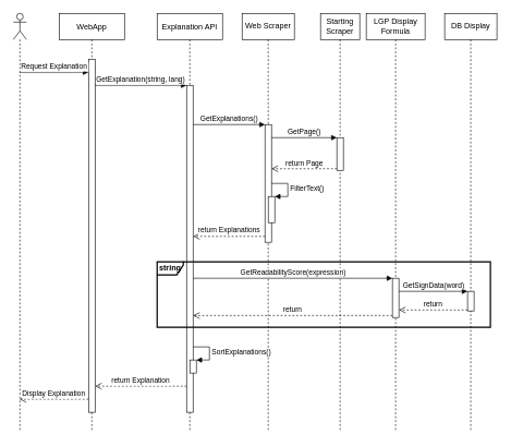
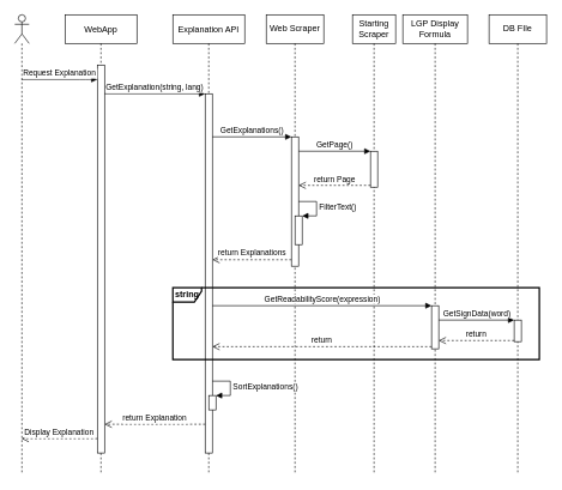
  <mxCell id="0" />
  <mxCell id="1" parent="0" />
  <mxCell id="2" value="Web Scraper" style="shape=umlLifeline;perimeter=lifelinePerimeter;whiteSpace=wrap;html=1;container=1;collapsible=0;recursiveResize=0;outlineConnect=0;" parent="1" vertex="1"><mxGeometry x="370" y="20" width="80" height="640" as="geometry" /></mxCell>
  <mxCell id="3" value="" style="html=1;points=[];perimeter=orthogonalPerimeter;" parent="2" vertex="1"><mxGeometry x="35" y="170" width="10" height="180" as="geometry" /></mxCell>
  <mxCell id="4" value="WebApp" style="shape=umlLifeline;perimeter=lifelinePerimeter;container=1;collapsible=0;recursiveResize=0;rounded=0;shadow=0;strokeWidth=1;" parent="1" vertex="1"><mxGeometry x="90" y="20" width="100" height="640" as="geometry" /></mxCell>
  <mxCell id="5" value="" style="points=[];perimeter=orthogonalPerimeter;rounded=0;shadow=0;strokeWidth=1;" parent="4" vertex="1"><mxGeometry x="45" y="70" width="10" height="540" as="geometry" /></mxCell>
  <mxCell id="6" value="Explanation API" style="shape=umlLifeline;perimeter=lifelinePerimeter;container=1;collapsible=0;recursiveResize=0;rounded=0;shadow=0;strokeWidth=1;" parent="1" vertex="1"><mxGeometry x="240" y="20" width="100" height="640" as="geometry" /></mxCell>
  <mxCell id="7" value="" style="points=[];perimeter=orthogonalPerimeter;rounded=0;shadow=0;strokeWidth=1;" parent="6" vertex="1"><mxGeometry x="45" y="110" width="10" height="500" as="geometry" /></mxCell>
  <mxCell id="8" value="return Explanation" style="verticalAlign=bottom;endArrow=open;dashed=1;endSize=8;shadow=0;strokeWidth=1;" parent="6" edge="1"><mxGeometry relative="1" as="geometry"><mxPoint x="-95" y="570" as="targetPoint" /><Array as="points"><mxPoint y="570" /></Array><mxPoint x="45" y="570" as="sourcePoint" /></mxGeometry></mxCell>
  <mxCell id="9" value="Display Explanation" style="verticalAlign=bottom;endArrow=open;dashed=1;endSize=8;shadow=0;strokeWidth=1;" parent="6" edge="1"><mxGeometry relative="1" as="geometry"><mxPoint x="-210.5" y="590" as="targetPoint" /><mxPoint x="-105" y="590" as="sourcePoint" /><Array as="points"><mxPoint x="-150" y="590" /></Array></mxGeometry></mxCell>
  <mxCell id="10" value="" style="html=1;points=[];perimeter=orthogonalPerimeter;" parent="6" vertex="1"><mxGeometry x="50" y="530" width="10" height="20" as="geometry" /></mxCell>
  <mxCell id="11" value="SortExplanations()" style="edgeStyle=orthogonalEdgeStyle;html=1;align=left;spacingLeft=2;endArrow=block;rounded=0;entryX=1;entryY=0;" parent="6" target="10" edge="1"><mxGeometry relative="1" as="geometry"><mxPoint x="55" y="510" as="sourcePoint" /><Array as="points"><mxPoint x="80" y="510" /></Array></mxGeometry></mxCell>
  <mxCell id="12" value="GetExplanation(string, lang)" style="verticalAlign=bottom;endArrow=block;entryX=0;entryY=0;shadow=0;strokeWidth=1;" parent="1" source="5" target="7" edge="1"><mxGeometry relative="1" as="geometry"><mxPoint x="265" y="100" as="sourcePoint" /></mxGeometry></mxCell>
  <mxCell id="13" value="" style="shape=umlLifeline;participant=umlActor;perimeter=lifelinePerimeter;whiteSpace=wrap;html=1;container=1;collapsible=0;recursiveResize=0;verticalAlign=top;spacingTop=36;outlineConnect=0;" parent="1" vertex="1"><mxGeometry x="20" y="20" width="20" height="640" as="geometry" /></mxCell>
  <mxCell id="14" value="&lt;div&gt;Starting&lt;/div&gt;&lt;div&gt;Scraper&lt;br&gt;&lt;/div&gt;" style="shape=umlLifeline;perimeter=lifelinePerimeter;whiteSpace=wrap;html=1;container=1;collapsible=0;recursiveResize=0;outlineConnect=0;" parent="1" vertex="1"><mxGeometry x="490" y="20" width="60" height="640" as="geometry" /></mxCell>
  <mxCell id="15" value="" style="html=1;points=[];perimeter=orthogonalPerimeter;" parent="14" vertex="1"><mxGeometry x="25" y="190" width="10" height="50" as="geometry" /></mxCell>
  <mxCell id="16" value="return Page" style="html=1;verticalAlign=bottom;endArrow=open;dashed=1;endSize=8;exitX=0;exitY=0.95;" parent="1" source="15" target="3" edge="1"><mxGeometry relative="1" as="geometry"><mxPoint x="425" y="178.5" as="targetPoint" /></mxGeometry></mxCell>
  <mxCell id="17" value="GetPage()" style="html=1;verticalAlign=bottom;endArrow=block;entryX=0;entryY=0;" parent="1" source="3" target="15" edge="1"><mxGeometry relative="1" as="geometry"><mxPoint x="425" y="150" as="sourcePoint" /></mxGeometry></mxCell>
  <mxCell id="18" value="GetExplanations()" style="html=1;verticalAlign=bottom;endArrow=block;entryX=0;entryY=0;" parent="1" source="7" target="3" edge="1"><mxGeometry relative="1" as="geometry"><mxPoint x="750" y="410" as="sourcePoint" /></mxGeometry></mxCell>
  <mxCell id="19" value="return Explanations" style="html=1;verticalAlign=bottom;endArrow=open;dashed=1;endSize=8;exitX=0;exitY=0.95;" parent="1" source="3" target="7" edge="1"><mxGeometry relative="1" as="geometry"><mxPoint x="310" y="505" as="targetPoint" /></mxGeometry></mxCell>
- <mxCell id="20" value="DB Display" style="shape=umlLifeline;perimeter=lifelinePerimeter;whiteSpace=wrap;html=1;container=1;collapsible=0;recursiveResize=0;outlineConnect=0;" parent="1" vertex="1"><mxGeometry x="680" y="20" width="80" height="640" as="geometry" /></mxCell>
+ <mxCell id="20" value="DB FIle" style="shape=umlLifeline;perimeter=lifelinePerimeter;whiteSpace=wrap;html=1;container=1;collapsible=0;recursiveResize=0;outlineConnect=0;" parent="1" vertex="1"><mxGeometry x="680" y="20" width="80" height="640" as="geometry" /></mxCell>
  <mxCell id="21" value="" style="html=1;points=[];perimeter=orthogonalPerimeter;" parent="20" vertex="1"><mxGeometry x="35" y="425" width="10" height="30" as="geometry" /></mxCell>
  <mxCell id="22" value="Request Explanation" style="verticalAlign=bottom;endArrow=block;shadow=0;strokeWidth=1;" parent="1" source="13" target="5" edge="1"><mxGeometry relative="1" as="geometry"><mxPoint x="-20" y="120" as="sourcePoint" /><mxPoint x="140" y="120" as="targetPoint" /><Array as="points"><mxPoint x="120" y="110" /></Array></mxGeometry></mxCell>
  <mxCell id="23" value="&lt;div&gt;LGP Display Formula&lt;br&gt;&lt;/div&gt;" style="shape=umlLifeline;perimeter=lifelinePerimeter;whiteSpace=wrap;html=1;container=1;collapsible=0;recursiveResize=0;outlineConnect=0;" parent="1" vertex="1"><mxGeometry x="560" y="20" width="90" height="640" as="geometry" /></mxCell>
  <mxCell id="24" value="" style="html=1;points=[];perimeter=orthogonalPerimeter;" parent="23" vertex="1"><mxGeometry x="40" y="405" width="10" height="60" as="geometry" /></mxCell>
  <mxCell id="25" value="return" style="html=1;verticalAlign=bottom;endArrow=open;dashed=1;endSize=8;exitX=0;exitY=0.95;" parent="1" source="24" edge="1"><mxGeometry relative="1" as="geometry"><mxPoint x="295" y="482" as="targetPoint" /></mxGeometry></mxCell>
  <mxCell id="26" value="GetReadabilityScore(expression)" style="html=1;verticalAlign=bottom;endArrow=block;entryX=0;entryY=0;" parent="1" target="24" edge="1"><mxGeometry relative="1" as="geometry"><mxPoint x="295" y="425" as="sourcePoint" /></mxGeometry></mxCell>
  <mxCell id="27" value="return" style="html=1;verticalAlign=bottom;endArrow=open;dashed=1;endSize=8;exitX=0;exitY=0.95;" parent="1" source="21" target="24" edge="1"><mxGeometry relative="1" as="geometry"><mxPoint x="1150" y="483" as="targetPoint" /></mxGeometry></mxCell>
  <mxCell id="28" value="GetSignData(word)" style="html=1;verticalAlign=bottom;endArrow=block;entryX=0;entryY=0;" parent="1" source="24" target="21" edge="1"><mxGeometry relative="1" as="geometry"><mxPoint x="1170" y="435" as="sourcePoint" /></mxGeometry></mxCell>
  <mxCell id="29" value="string" style="shape=umlFrame;whiteSpace=wrap;html=1;width=40;height=20;fontStyle=1;strokeWidth=2;" parent="1" vertex="1"><mxGeometry x="240" y="400" width="510" height="100" as="geometry" /></mxCell>
  <mxCell id="30" value="" style="html=1;points=[];perimeter=orthogonalPerimeter;" vertex="1" parent="1"><mxGeometry x="410" y="300" width="10" height="40" as="geometry" /></mxCell>
  <mxCell id="31" value="FilterText()" style="edgeStyle=orthogonalEdgeStyle;html=1;align=left;spacingLeft=2;endArrow=block;rounded=0;entryX=1;entryY=0;" edge="1" target="30" parent="1"><mxGeometry relative="1" as="geometry"><mxPoint x="415" y="280" as="sourcePoint" /><Array as="points"><mxPoint x="440" y="280" /></Array></mxGeometry></mxCell>
